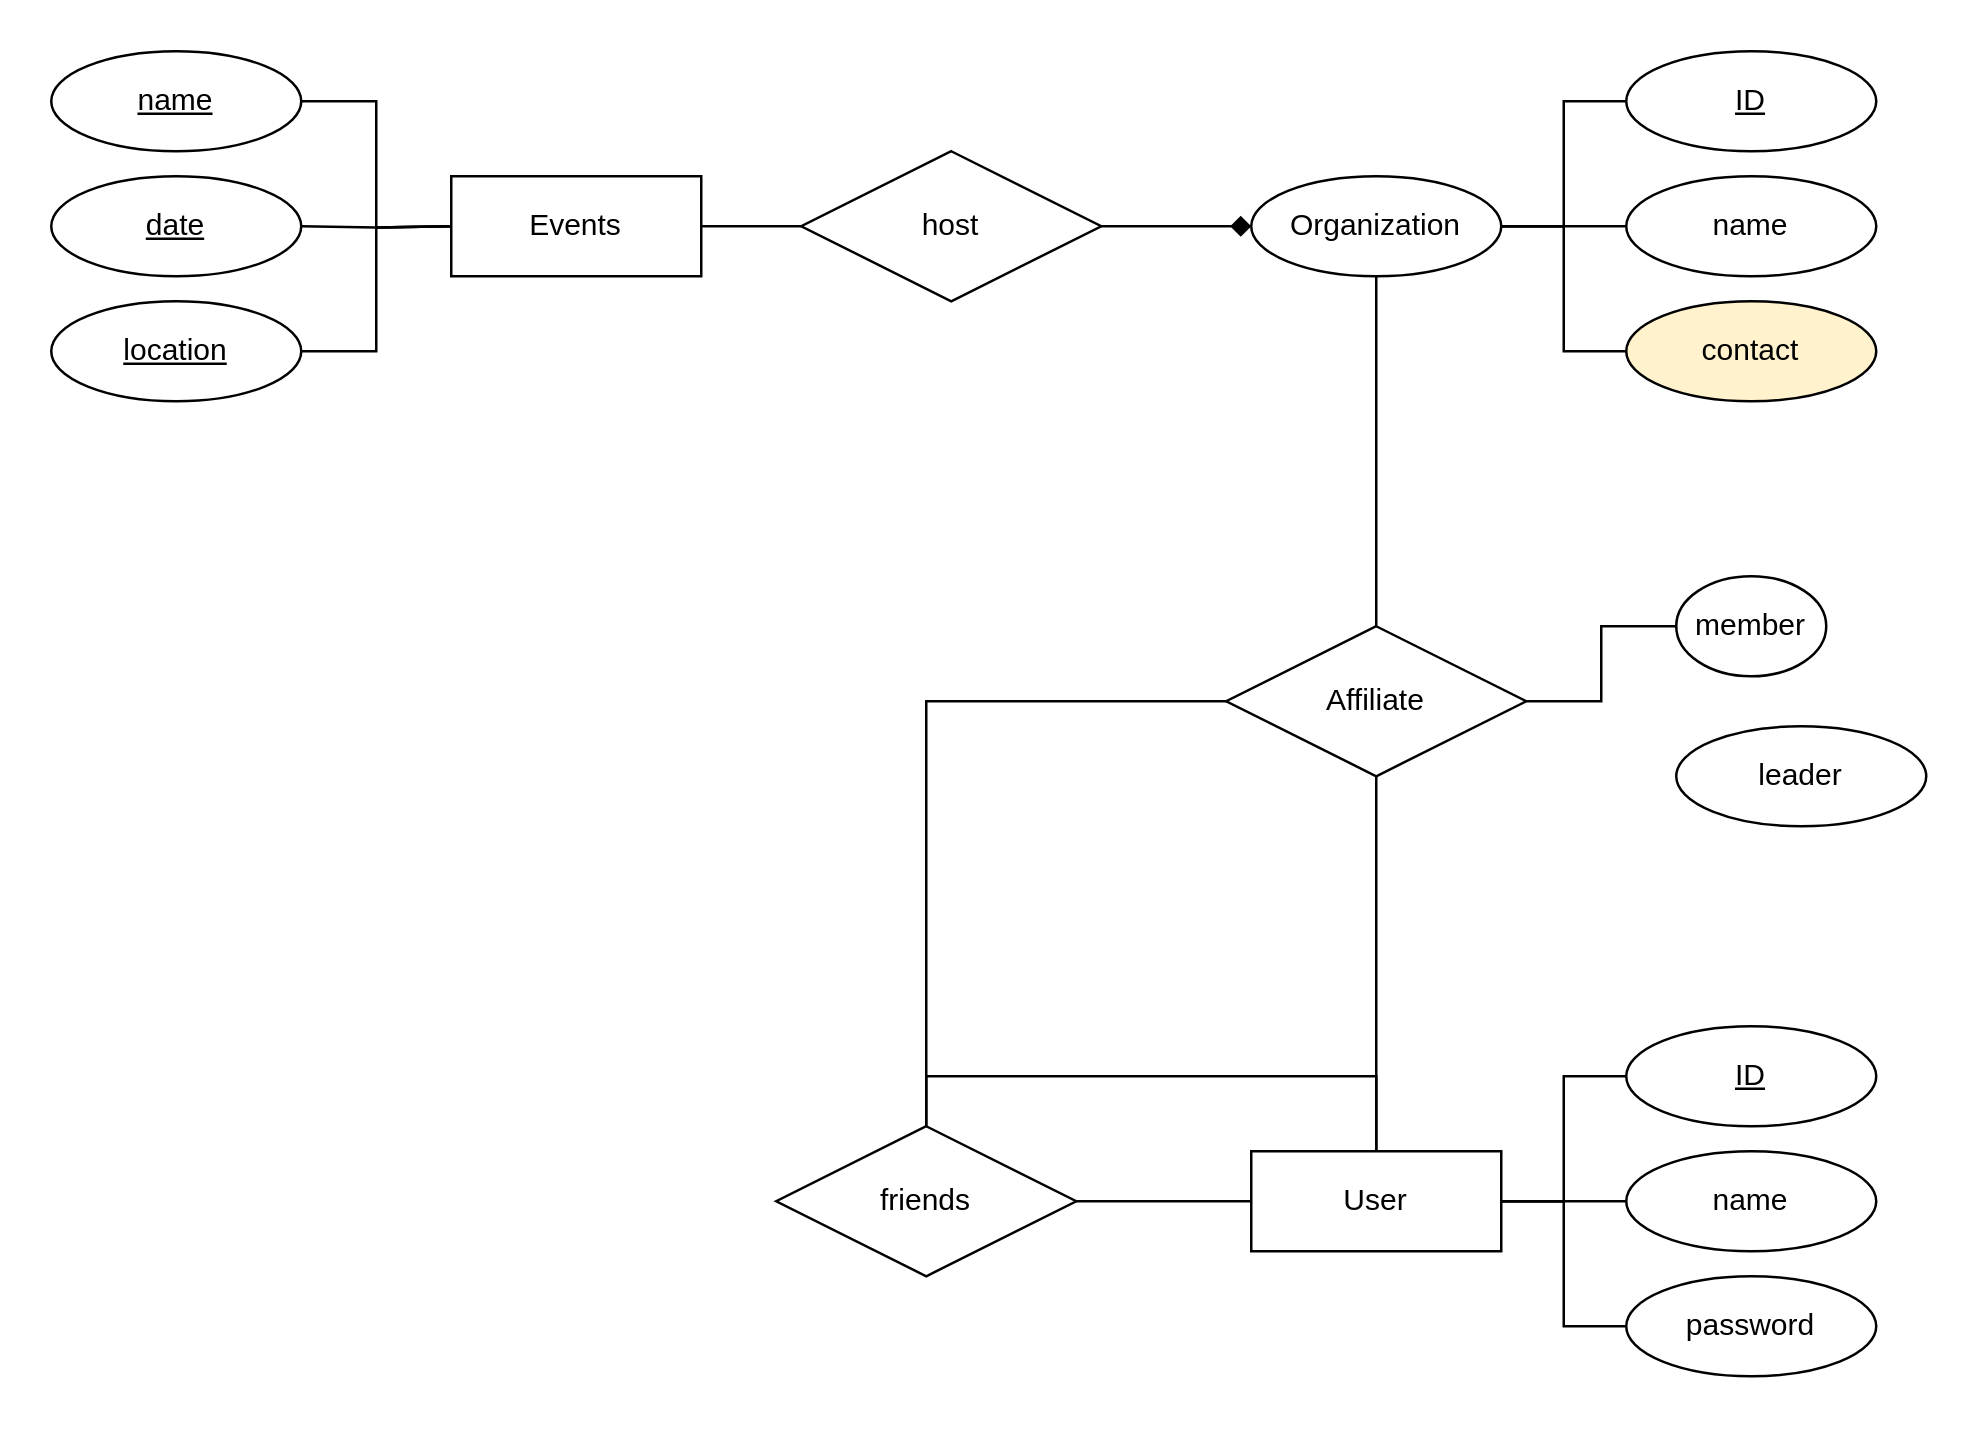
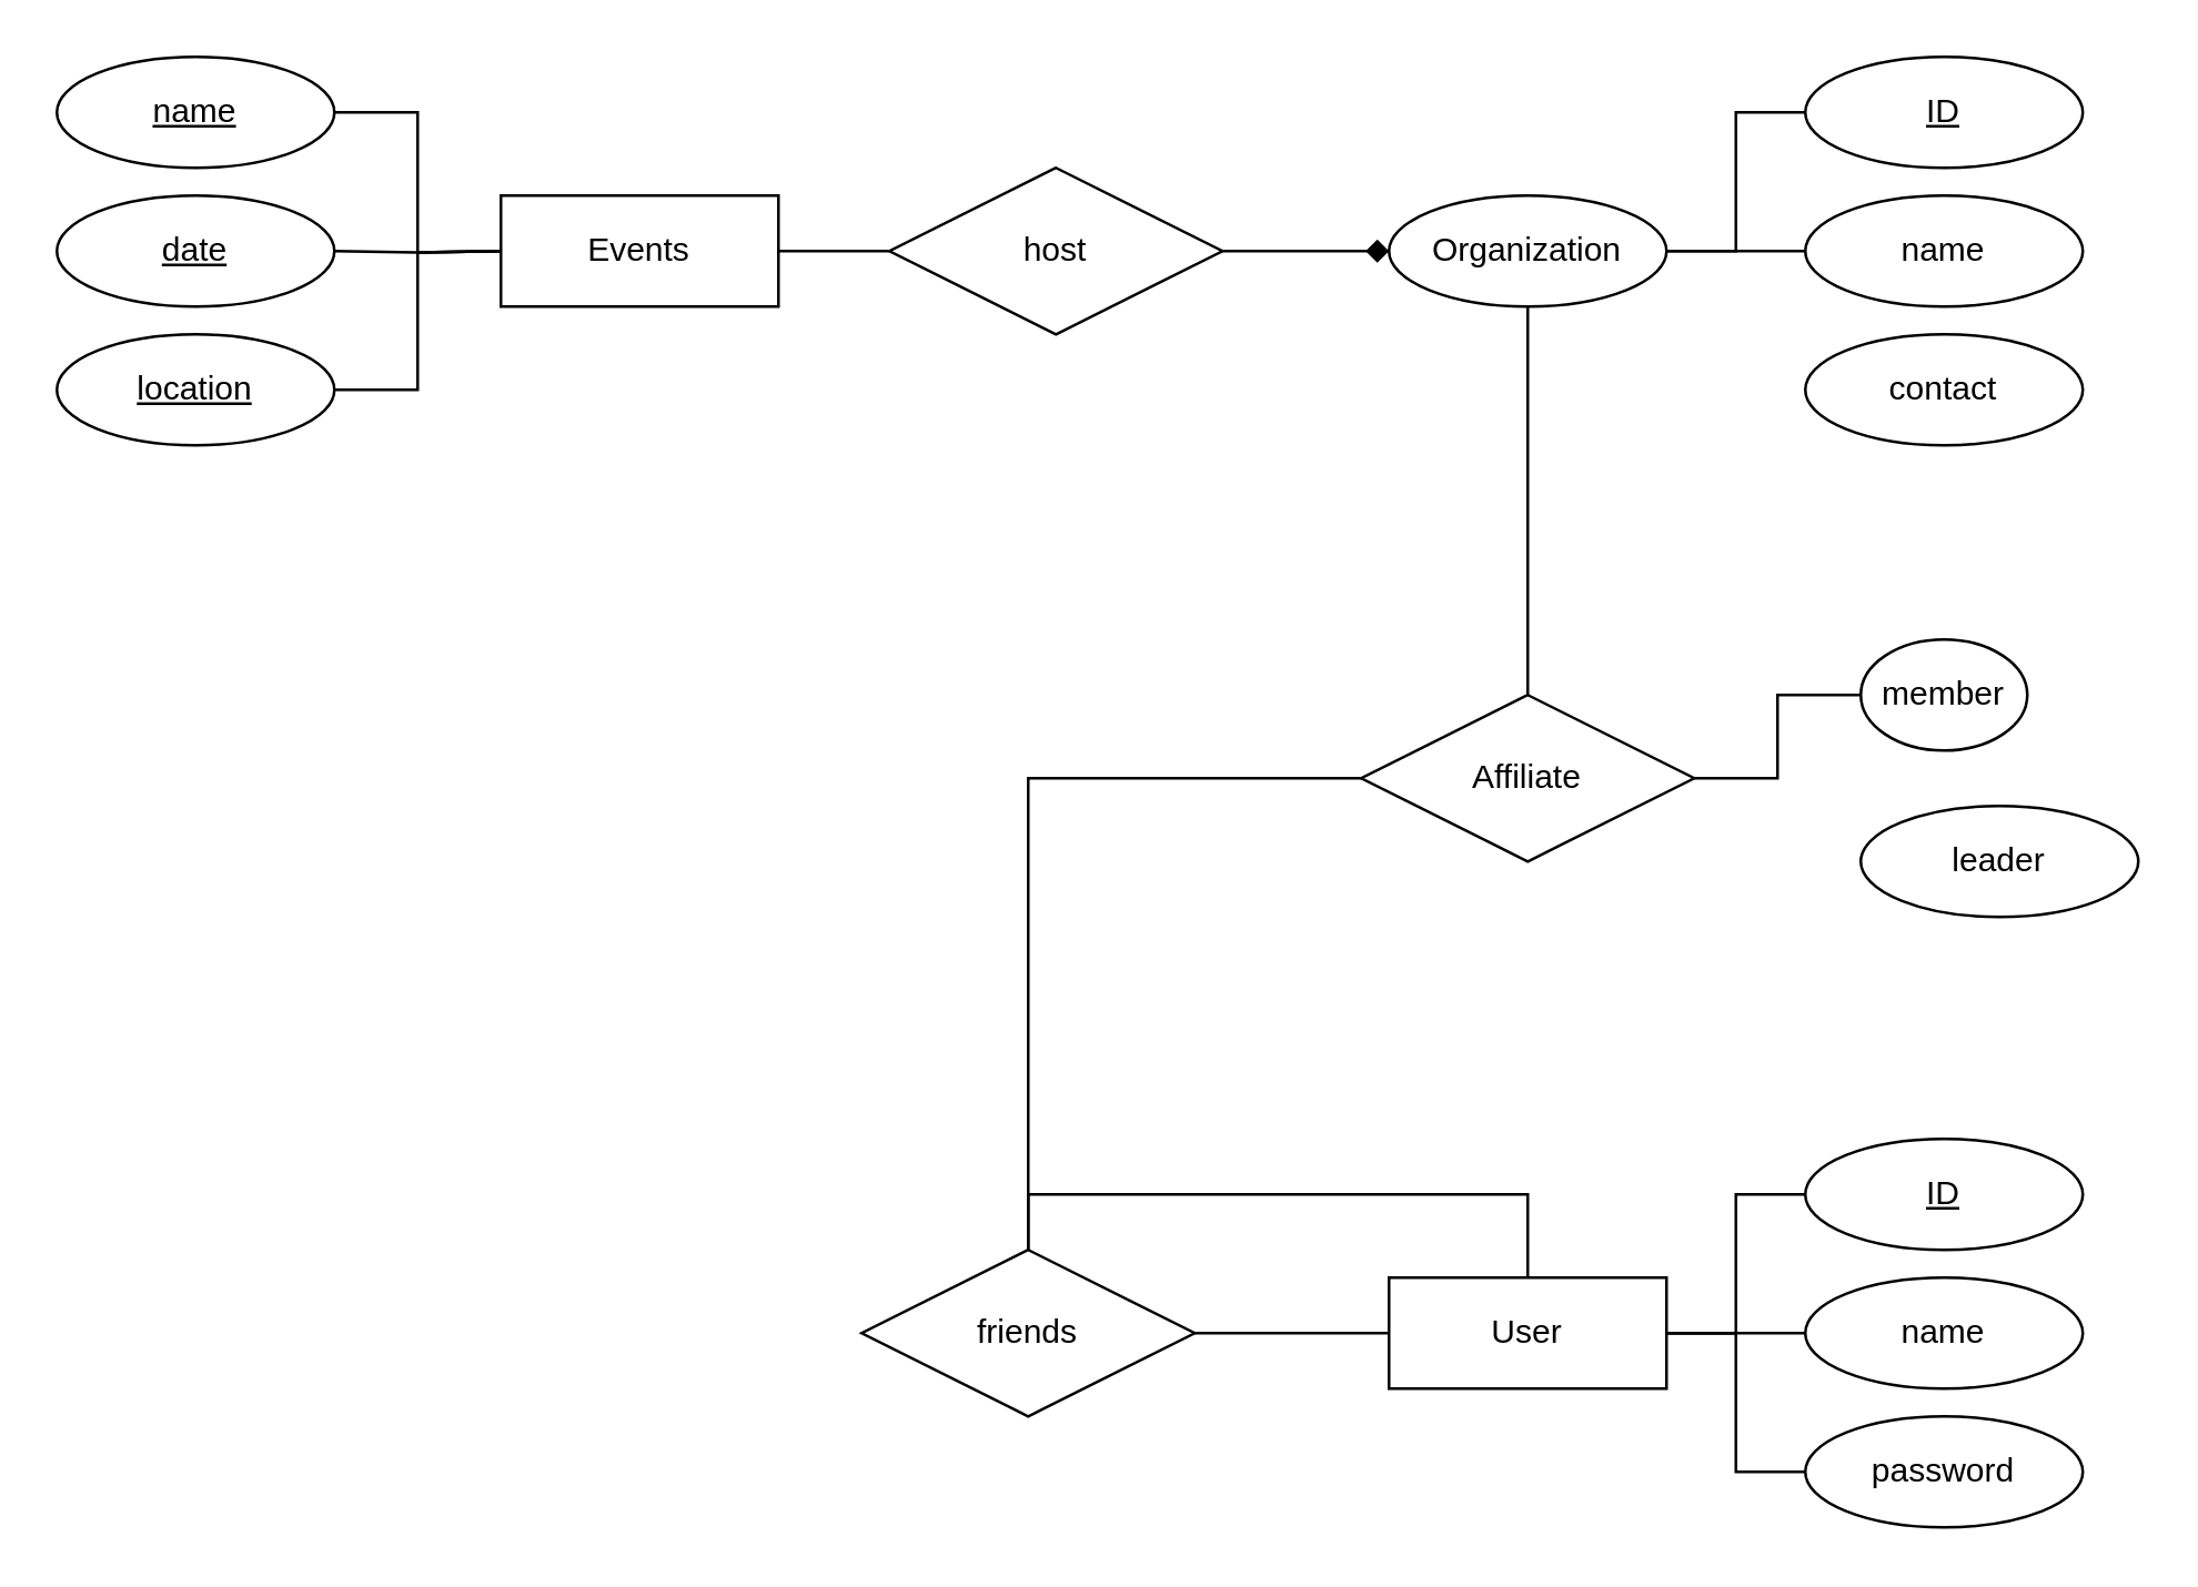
  <mxCell id="0" />
  <mxCell id="1" parent="0" />
  <mxCell id="2" style="edgeStyle=orthogonalEdgeStyle;rounded=0;orthogonalLoop=1;jettySize=auto;html=1;entryX=0;entryY=0.5;entryDx=0;entryDy=0;endArrow=none;endFill=0;" parent="1" source="5" target="6" edge="1"><mxGeometry relative="1" as="geometry" /></mxCell>
  <mxCell id="3" style="edgeStyle=orthogonalEdgeStyle;rounded=0;orthogonalLoop=1;jettySize=auto;html=1;entryX=0;entryY=0.5;entryDx=0;entryDy=0;endArrow=none;endFill=0;" parent="1" source="5" target="7" edge="1"><mxGeometry relative="1" as="geometry" /></mxCell>
  <mxCell id="4" style="edgeStyle=orthogonalEdgeStyle;rounded=0;orthogonalLoop=1;jettySize=auto;html=1;entryX=0;entryY=0.5;entryDx=0;entryDy=0;endArrow=none;endFill=0;" parent="1" source="5" target="8" edge="1"><mxGeometry relative="1" as="geometry" /></mxCell>
  <mxCell id="5" value="User" style="whiteSpace=wrap;html=1;align=center;" parent="1" vertex="1"><mxGeometry x="500" y="460" width="100" height="40" as="geometry" /></mxCell>
  <mxCell id="6" value="ID" style="ellipse;whiteSpace=wrap;html=1;align=center;fontStyle=4;" parent="1" vertex="1"><mxGeometry x="650" y="410" width="100" height="40" as="geometry" /></mxCell>
  <mxCell id="7" value="name" style="ellipse;whiteSpace=wrap;html=1;align=center;" parent="1" vertex="1"><mxGeometry x="650" y="460" width="100" height="40" as="geometry" /></mxCell>
  <mxCell id="8" value="password" style="ellipse;whiteSpace=wrap;html=1;align=center;" parent="1" vertex="1"><mxGeometry x="650" y="510" width="100" height="40" as="geometry" /></mxCell>
  <mxCell id="9" style="edgeStyle=orthogonalEdgeStyle;rounded=0;orthogonalLoop=1;jettySize=auto;html=1;entryX=0;entryY=0.5;entryDx=0;entryDy=0;endArrow=none;endFill=0;" parent="1" source="12" target="13" edge="1"><mxGeometry relative="1" as="geometry" /></mxCell>
  <mxCell id="10" style="edgeStyle=orthogonalEdgeStyle;rounded=0;orthogonalLoop=1;jettySize=auto;html=1;entryX=0;entryY=0.5;entryDx=0;entryDy=0;endArrow=none;endFill=0;" parent="1" source="12" target="14" edge="1"><mxGeometry relative="1" as="geometry" /></mxCell>
- <mxCell id="11" style="edgeStyle=orthogonalEdgeStyle;rounded=0;orthogonalLoop=1;jettySize=auto;html=1;entryX=0;entryY=0.5;entryDx=0;entryDy=0;endArrow=none;endFill=0;" parent="1" source="12" target="15" edge="1"><mxGeometry relative="1" as="geometry" /></mxCell>
  <mxCell id="12" value="&lt;div&gt;Organization&lt;/div&gt;" style="ellipse;whiteSpace=wrap;html=1;align=center;" parent="1" vertex="1"><mxGeometry x="500" y="70" width="100" height="40" as="geometry" /></mxCell>
  <mxCell id="13" value="ID" style="ellipse;whiteSpace=wrap;html=1;align=center;fontStyle=4;" parent="1" vertex="1"><mxGeometry x="650" y="20" width="100" height="40" as="geometry" /></mxCell>
  <mxCell id="14" value="name" style="ellipse;whiteSpace=wrap;html=1;align=center;" parent="1" vertex="1"><mxGeometry x="650" y="70" width="100" height="40" as="geometry" /></mxCell>
- <mxCell id="15" value="contact" style="ellipse;whiteSpace=wrap;html=1;align=center;fillColor=#fff2cc;" parent="1" vertex="1"><mxGeometry x="650" y="120" width="100" height="40" as="geometry" /></mxCell>
+ <mxCell id="15" value="contact" style="ellipse;whiteSpace=wrap;html=1;align=center;" parent="1" vertex="1"><mxGeometry x="650" y="120" width="100" height="40" as="geometry" /></mxCell>
  <mxCell id="16" style="edgeStyle=orthogonalEdgeStyle;rounded=0;orthogonalLoop=1;jettySize=auto;html=1;entryX=0.5;entryY=0;entryDx=0;entryDy=0;endArrow=none;endFill=0;" parent="1" source="18" target="5" edge="1"><mxGeometry relative="1" as="geometry"><Array as="points"><mxPoint x="370" y="430" /><mxPoint x="550" y="430" /></Array></mxGeometry></mxCell>
  <mxCell id="17" style="edgeStyle=orthogonalEdgeStyle;rounded=0;orthogonalLoop=1;jettySize=auto;html=1;entryX=0;entryY=0.5;entryDx=0;entryDy=0;endArrow=none;endFill=0;" parent="1" source="18" target="5" edge="1"><mxGeometry relative="1" as="geometry" /></mxCell>
  <mxCell id="18" value="friends" style="shape=rhombus;perimeter=rhombusPerimeter;whiteSpace=wrap;html=1;align=center;" parent="1" vertex="1"><mxGeometry x="310" y="450" width="120" height="60" as="geometry" /></mxCell>
  <mxCell id="19" style="edgeStyle=orthogonalEdgeStyle;rounded=0;orthogonalLoop=1;jettySize=auto;html=1;entryX=0.5;entryY=1;entryDx=0;entryDy=0;endArrow=none;endFill=0;" parent="1" source="23" target="12" edge="1"><mxGeometry relative="1" as="geometry" /></mxCell>
- <mxCell id="20" style="edgeStyle=orthogonalEdgeStyle;rounded=0;orthogonalLoop=1;jettySize=auto;html=1;entryX=0.5;entryY=0;entryDx=0;entryDy=0;endArrow=none;endFill=0;exitX=0.5;exitY=1;exitDx=0;exitDy=0;" parent="1" source="23" target="5" edge="1"><mxGeometry relative="1" as="geometry"><mxPoint x="550" y="290" as="sourcePoint" /></mxGeometry></mxCell>
  <mxCell id="21" style="edgeStyle=orthogonalEdgeStyle;rounded=0;orthogonalLoop=1;jettySize=auto;html=1;entryX=0;entryY=0.5;entryDx=0;entryDy=0;endArrow=none;endFill=0;" parent="1" source="23" target="35" edge="1"><mxGeometry relative="1" as="geometry" /></mxCell>
  <mxCell id="22" style="edgeStyle=orthogonalEdgeStyle;rounded=0;orthogonalLoop=1;jettySize=auto;html=1;endArrow=none;endFill=0;" parent="1" source="23" target="18" edge="1"><mxGeometry relative="1" as="geometry" /></mxCell>
  <mxCell id="23" value="Affiliate" style="shape=rhombus;perimeter=rhombusPerimeter;whiteSpace=wrap;html=1;align=center;" parent="1" vertex="1"><mxGeometry x="490" y="250" width="120" height="60" as="geometry" /></mxCell>
  <mxCell id="24" value="" style="edgeStyle=orthogonalEdgeStyle;rounded=0;orthogonalLoop=1;jettySize=auto;html=1;endArrow=none;endFill=0;" parent="1" target="28" edge="1"><mxGeometry relative="1" as="geometry"><mxPoint x="180" y="90" as="sourcePoint" /></mxGeometry></mxCell>
  <mxCell id="25" style="edgeStyle=orthogonalEdgeStyle;rounded=0;orthogonalLoop=1;jettySize=auto;html=1;entryX=1;entryY=0.5;entryDx=0;entryDy=0;endArrow=none;endFill=0;" parent="1" target="27" edge="1"><mxGeometry relative="1" as="geometry"><mxPoint x="180" y="90" as="sourcePoint" /></mxGeometry></mxCell>
  <mxCell id="26" style="edgeStyle=orthogonalEdgeStyle;rounded=0;orthogonalLoop=1;jettySize=auto;html=1;entryX=1;entryY=0.5;entryDx=0;entryDy=0;endArrow=none;endFill=0;" parent="1" target="29" edge="1"><mxGeometry relative="1" as="geometry"><mxPoint x="180" y="90" as="sourcePoint" /></mxGeometry></mxCell>
  <mxCell id="27" value="&lt;u&gt;name&lt;/u&gt;" style="ellipse;whiteSpace=wrap;html=1;align=center;" parent="1" vertex="1"><mxGeometry x="20" y="20" width="100" height="40" as="geometry" /></mxCell>
  <mxCell id="28" value="&lt;u&gt;date&lt;/u&gt;" style="ellipse;whiteSpace=wrap;html=1;align=center;" parent="1" vertex="1"><mxGeometry x="20" y="70" width="100" height="40" as="geometry" /></mxCell>
  <mxCell id="29" value="&lt;u&gt;location&lt;/u&gt;" style="ellipse;whiteSpace=wrap;html=1;align=center;" parent="1" vertex="1"><mxGeometry x="20" y="120" width="100" height="40" as="geometry" /></mxCell>
  <mxCell id="30" value="Events" style="whiteSpace=wrap;html=1;align=center;" parent="1" vertex="1"><mxGeometry x="180" y="70" width="100" height="40" as="geometry" /></mxCell>
  <mxCell id="31" style="edgeStyle=orthogonalEdgeStyle;rounded=0;orthogonalLoop=1;jettySize=auto;html=1;entryX=1;entryY=0.5;entryDx=0;entryDy=0;endArrow=none;endFill=0;" parent="1" source="33" target="30" edge="1"><mxGeometry relative="1" as="geometry" /></mxCell>
  <mxCell id="32" style="edgeStyle=orthogonalEdgeStyle;rounded=0;orthogonalLoop=1;jettySize=auto;html=1;entryX=0;entryY=0.5;entryDx=0;entryDy=0;endArrow=diamond;endFill=1;" edge="1" parent="1" source="33" target="12"><mxGeometry relative="1" as="geometry" /></mxCell>
  <mxCell id="33" value="host" style="shape=rhombus;perimeter=rhombusPerimeter;whiteSpace=wrap;html=1;align=center;" parent="1" vertex="1"><mxGeometry x="320" y="60" width="120" height="60" as="geometry" /></mxCell>
  <mxCell id="34" value="leader" style="ellipse;whiteSpace=wrap;html=1;align=center;" parent="1" vertex="1"><mxGeometry x="670" y="290" width="100" height="40" as="geometry" /></mxCell>
  <mxCell id="35" value="member" style="ellipse;whiteSpace=wrap;html=1;align=center;" parent="1" vertex="1"><mxGeometry x="670" y="230" width="60" height="40" as="geometry" /></mxCell>
